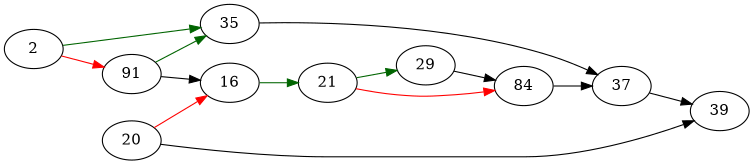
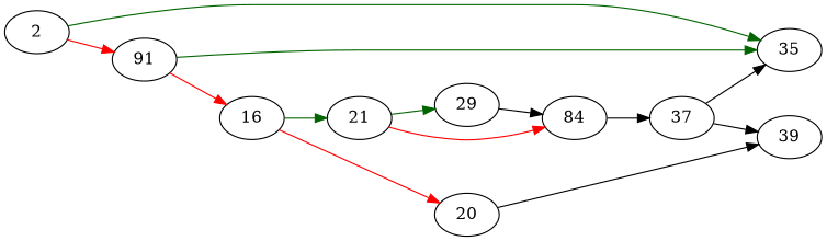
  strict digraph {
    rankdir=LR
    2 [entry=true]
    35
    n3 [label=91]
    37
    16
    39
    21
    20
    29
    n10 [label=84]
    2 -> 35 [color=darkgreen cond=true]
    2 -> n3 [color=red cond=false]
-   35 -> 37
+   37 -> 35
    n3 -> 35 [color=darkgreen cond=true]
-   n3 -> 16 [color=black cond=false]
+   n3 -> 16 [color=red cond=false]
    37 -> 39
    16 -> 21 [color=darkgreen cond=true]
-   20 -> 16 [color=red cond=false]
+   16 -> 20 [color=red cond=false]
    21 -> 29 [color=darkgreen cond=true]
    21 -> n10 [color=red cond=false]
    20 -> 39
    29 -> n10
    n10 -> 37
  }
